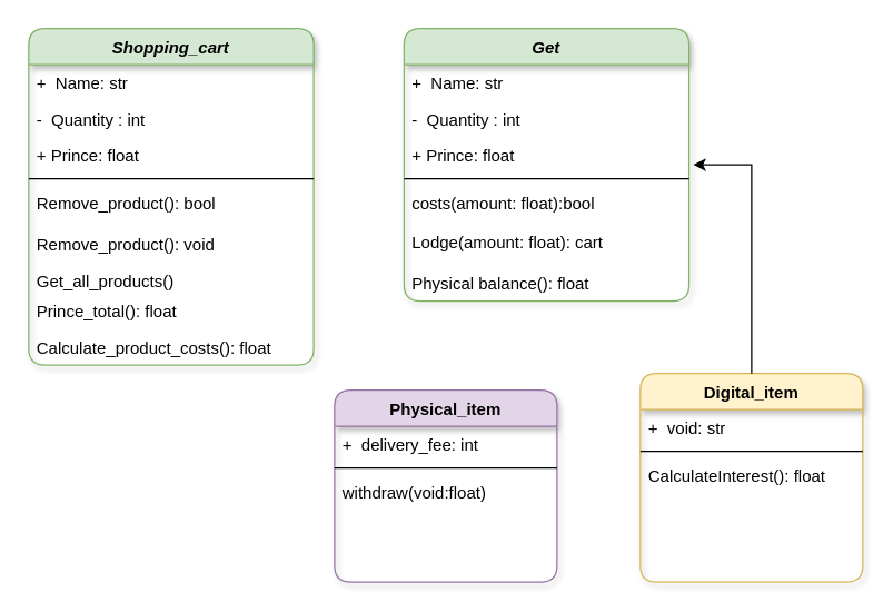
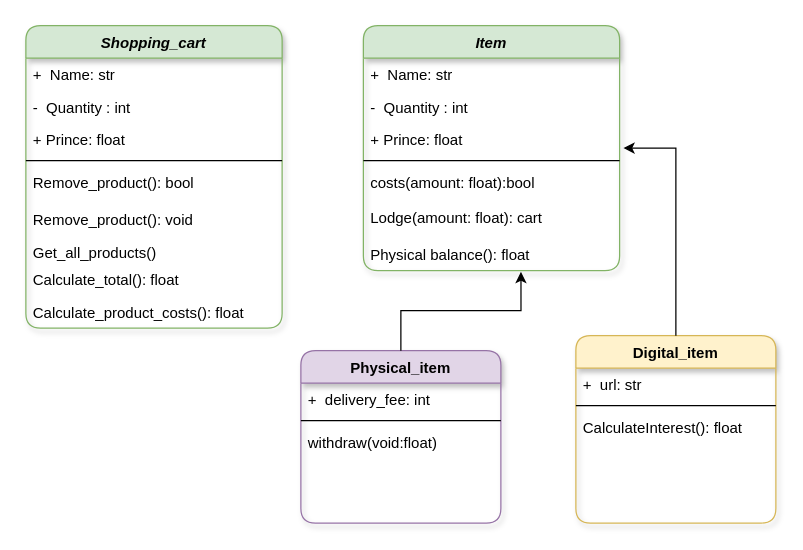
  <mxCell id="0" />
  <mxCell id="1" parent="0" />
- <mxCell id="2" value="Get" style="swimlane;fontStyle=3;align=center;verticalAlign=top;childLayout=stackLayout;horizontal=1;startSize=26;horizontalStack=0;resizeParent=1;resizeLast=0;collapsible=1;marginBottom=0;rounded=1;shadow=1;strokeWidth=1;fillColor=#d5e8d4;strokeColor=#82b366;glass=0;" vertex="1" parent="1"><mxGeometry x="290" y="20" width="205" height="196" as="geometry"><mxRectangle x="230" y="140" width="160" height="26" as="alternateBounds" /></mxGeometry></mxCell>
+ <mxCell id="2" value="Item" style="swimlane;fontStyle=3;align=center;verticalAlign=top;childLayout=stackLayout;horizontal=1;startSize=26;horizontalStack=0;resizeParent=1;resizeLast=0;collapsible=1;marginBottom=0;rounded=1;shadow=1;strokeWidth=1;fillColor=#d5e8d4;strokeColor=#82b366;glass=0;" vertex="1" parent="1"><mxGeometry x="290" y="20" width="205" height="196" as="geometry"><mxRectangle x="230" y="140" width="160" height="26" as="alternateBounds" /></mxGeometry></mxCell>
  <mxCell id="3" value="+  Name: str" style="text;align=left;verticalAlign=top;spacingLeft=4;spacingRight=4;overflow=hidden;rotatable=0;points=[[0,0.5],[1,0.5]];portConstraint=eastwest;" vertex="1" parent="2"><mxGeometry y="26" width="205" height="26" as="geometry" /></mxCell>
  <mxCell id="4" value="-  Quantity : int" style="text;align=left;verticalAlign=top;spacingLeft=4;spacingRight=4;overflow=hidden;rotatable=0;points=[[0,0.5],[1,0.5]];portConstraint=eastwest;rounded=0;shadow=0;html=0;" vertex="1" parent="2"><mxGeometry y="52" width="205" height="26" as="geometry" /></mxCell>
  <mxCell id="5" value="+ Prince: float" style="text;align=left;verticalAlign=top;spacingLeft=4;spacingRight=4;overflow=hidden;rotatable=0;points=[[0,0.5],[1,0.5]];portConstraint=eastwest;rounded=0;shadow=0;html=0;" vertex="1" parent="2"><mxGeometry y="78" width="205" height="26" as="geometry" /></mxCell>
  <mxCell id="6" value="" style="line;html=1;strokeWidth=1;align=left;verticalAlign=middle;spacingTop=-1;spacingLeft=3;spacingRight=3;rotatable=0;labelPosition=right;points=[];portConstraint=eastwest;" vertex="1" parent="2"><mxGeometry y="104" width="205" height="8" as="geometry" /></mxCell>
  <mxCell id="7" value="costs(amount: float):bool" style="text;align=left;verticalAlign=top;spacingLeft=4;spacingRight=4;overflow=hidden;rotatable=0;points=[[0,0.5],[1,0.5]];portConstraint=eastwest;" vertex="1" parent="2"><mxGeometry y="112" width="205" height="28" as="geometry" /></mxCell>
  <mxCell id="8" value="Lodge(amount: float): cart" style="text;align=left;verticalAlign=top;spacingLeft=4;spacingRight=4;overflow=hidden;rotatable=0;points=[[0,0.5],[1,0.5]];portConstraint=eastwest;" vertex="1" parent="2"><mxGeometry y="140" width="205" height="30" as="geometry" /></mxCell>
  <mxCell id="9" value="Physical balance(): float" style="text;align=left;verticalAlign=top;spacingLeft=4;spacingRight=4;overflow=hidden;rotatable=0;points=[[0,0.5],[1,0.5]];portConstraint=eastwest;" vertex="1" parent="2"><mxGeometry y="170" width="205" height="26" as="geometry" /></mxCell>
  <mxCell id="10" value="Physical_item" style="swimlane;fontStyle=1;align=center;verticalAlign=top;childLayout=stackLayout;horizontal=1;startSize=26;horizontalStack=0;resizeParent=1;resizeLast=0;collapsible=1;marginBottom=0;rounded=1;shadow=1;strokeWidth=1;fillColor=#e1d5e7;strokeColor=#9673a6;" vertex="1" parent="1"><mxGeometry x="240" y="280" width="160" height="138" as="geometry"><mxRectangle x="130" y="380" width="160" height="26" as="alternateBounds" /></mxGeometry></mxCell>
  <mxCell id="11" value="+  delivery_fee: int" style="text;align=left;verticalAlign=top;spacingLeft=4;spacingRight=4;overflow=hidden;rotatable=0;points=[[0,0.5],[1,0.5]];portConstraint=eastwest;" vertex="1" parent="10"><mxGeometry y="26" width="160" height="26" as="geometry" /></mxCell>
  <mxCell id="12" value="" style="line;html=1;strokeWidth=1;align=left;verticalAlign=middle;spacingTop=-1;spacingLeft=3;spacingRight=3;rotatable=0;labelPosition=right;points=[];portConstraint=eastwest;" vertex="1" parent="10"><mxGeometry y="52" width="160" height="8" as="geometry" /></mxCell>
  <mxCell id="13" value="withdraw(void:float)" style="text;align=left;verticalAlign=top;spacingLeft=4;spacingRight=4;overflow=hidden;rotatable=0;points=[[0,0.5],[1,0.5]];portConstraint=eastwest;" vertex="1" parent="10"><mxGeometry y="60" width="160" height="26" as="geometry" /></mxCell>
  <mxCell id="14" value="Digital_item" style="swimlane;fontStyle=1;align=center;verticalAlign=top;childLayout=stackLayout;horizontal=1;startSize=26;horizontalStack=0;resizeParent=1;resizeLast=0;collapsible=1;marginBottom=0;rounded=1;shadow=1;strokeWidth=1;fillColor=#fff2cc;strokeColor=#d6b656;" vertex="1" parent="1"><mxGeometry x="460" y="268" width="160" height="150" as="geometry"><mxRectangle x="550" y="140" width="160" height="26" as="alternateBounds" /></mxGeometry></mxCell>
- <mxCell id="15" value="+  void: str" style="text;align=left;verticalAlign=top;spacingLeft=4;spacingRight=4;overflow=hidden;rotatable=0;points=[[0,0.5],[1,0.5]];portConstraint=eastwest;" vertex="1" parent="14"><mxGeometry y="26" width="160" height="26" as="geometry" /></mxCell>
+ <mxCell id="15" value="+  url: str" style="text;align=left;verticalAlign=top;spacingLeft=4;spacingRight=4;overflow=hidden;rotatable=0;points=[[0,0.5],[1,0.5]];portConstraint=eastwest;" vertex="1" parent="14"><mxGeometry y="26" width="160" height="26" as="geometry" /></mxCell>
  <mxCell id="16" value="" style="line;html=1;strokeWidth=1;align=left;verticalAlign=middle;spacingTop=-1;spacingLeft=3;spacingRight=3;rotatable=0;labelPosition=right;points=[];portConstraint=eastwest;" vertex="1" parent="14"><mxGeometry y="52" width="160" height="8" as="geometry" /></mxCell>
  <mxCell id="17" value="CalculateInterest(): float" style="text;align=left;verticalAlign=top;spacingLeft=4;spacingRight=4;overflow=hidden;rotatable=0;points=[[0,0.5],[1,0.5]];portConstraint=eastwest;" vertex="1" parent="14"><mxGeometry y="60" width="160" height="26" as="geometry" /></mxCell>
  <mxCell id="18" value="Shopping_cart" style="swimlane;fontStyle=3;align=center;verticalAlign=top;childLayout=stackLayout;horizontal=1;startSize=26;horizontalStack=0;resizeParent=1;resizeLast=0;collapsible=1;marginBottom=0;rounded=1;shadow=1;strokeWidth=1;fillColor=#d5e8d4;strokeColor=#82b366;glass=0;" vertex="1" parent="1"><mxGeometry x="20" y="20" width="205" height="242" as="geometry"><mxRectangle x="230" y="140" width="160" height="26" as="alternateBounds" /></mxGeometry></mxCell>
  <mxCell id="19" value="+  Name: str" style="text;align=left;verticalAlign=top;spacingLeft=4;spacingRight=4;overflow=hidden;rotatable=0;points=[[0,0.5],[1,0.5]];portConstraint=eastwest;" vertex="1" parent="18"><mxGeometry y="26" width="205" height="26" as="geometry" /></mxCell>
  <mxCell id="20" value="-  Quantity : int" style="text;align=left;verticalAlign=top;spacingLeft=4;spacingRight=4;overflow=hidden;rotatable=0;points=[[0,0.5],[1,0.5]];portConstraint=eastwest;rounded=0;shadow=0;html=0;" vertex="1" parent="18"><mxGeometry y="52" width="205" height="26" as="geometry" /></mxCell>
  <mxCell id="21" value="+ Prince: float" style="text;align=left;verticalAlign=top;spacingLeft=4;spacingRight=4;overflow=hidden;rotatable=0;points=[[0,0.5],[1,0.5]];portConstraint=eastwest;rounded=0;shadow=0;html=0;" vertex="1" parent="18"><mxGeometry y="78" width="205" height="26" as="geometry" /></mxCell>
  <mxCell id="22" value="" style="line;html=1;strokeWidth=1;align=left;verticalAlign=middle;spacingTop=-1;spacingLeft=3;spacingRight=3;rotatable=0;labelPosition=right;points=[];portConstraint=eastwest;" vertex="1" parent="18"><mxGeometry y="104" width="205" height="8" as="geometry" /></mxCell>
  <mxCell id="23" value="Remove_product(): bool" style="text;align=left;verticalAlign=top;spacingLeft=4;spacingRight=4;overflow=hidden;rotatable=0;points=[[0,0.5],[1,0.5]];portConstraint=eastwest;" vertex="1" parent="18"><mxGeometry y="112" width="205" height="30" as="geometry" /></mxCell>
  <mxCell id="24" value="Remove_product(): void" style="text;align=left;verticalAlign=top;spacingLeft=4;spacingRight=4;overflow=hidden;rotatable=0;points=[[0,0.5],[1,0.5]];portConstraint=eastwest;" vertex="1" parent="18"><mxGeometry y="142" width="205" height="26" as="geometry" /></mxCell>
  <mxCell id="25" value="Get_all_products()" style="text;align=left;verticalAlign=top;spacingLeft=4;spacingRight=4;overflow=hidden;rotatable=0;points=[[0,0.5],[1,0.5]];portConstraint=eastwest;" vertex="1" parent="18"><mxGeometry y="168" width="205" height="22" as="geometry" /></mxCell>
- <mxCell id="26" value="Prince_total(): float" style="text;align=left;verticalAlign=top;spacingLeft=4;spacingRight=4;overflow=hidden;rotatable=0;points=[[0,0.5],[1,0.5]];portConstraint=eastwest;" vertex="1" parent="18"><mxGeometry y="190" width="205" height="26" as="geometry" /></mxCell>
+ <mxCell id="26" value="Calculate_total(): float" style="text;align=left;verticalAlign=top;spacingLeft=4;spacingRight=4;overflow=hidden;rotatable=0;points=[[0,0.5],[1,0.5]];portConstraint=eastwest;" vertex="1" parent="18"><mxGeometry y="190" width="205" height="26" as="geometry" /></mxCell>
  <mxCell id="27" value="Calculate_product_costs(): float" style="text;align=left;verticalAlign=top;spacingLeft=4;spacingRight=4;overflow=hidden;rotatable=0;points=[[0,0.5],[1,0.5]];portConstraint=eastwest;" vertex="1" parent="18"><mxGeometry y="216" width="205" height="26" as="geometry" /></mxCell>
+ <mxCell id="28" style="edgeStyle=orthogonalEdgeStyle;rounded=0;orthogonalLoop=1;jettySize=auto;html=1;entryX=0.615;entryY=1.038;entryDx=0;entryDy=0;entryPerimeter=0;" edge="1" parent="1" source="10" target="9"><mxGeometry relative="1" as="geometry" /></mxCell>
  <mxCell id="29" style="edgeStyle=orthogonalEdgeStyle;rounded=0;orthogonalLoop=1;jettySize=auto;html=1;entryX=1.015;entryY=0.769;entryDx=0;entryDy=0;entryPerimeter=0;" edge="1" parent="1" source="14" target="5"><mxGeometry relative="1" as="geometry" /></mxCell>
